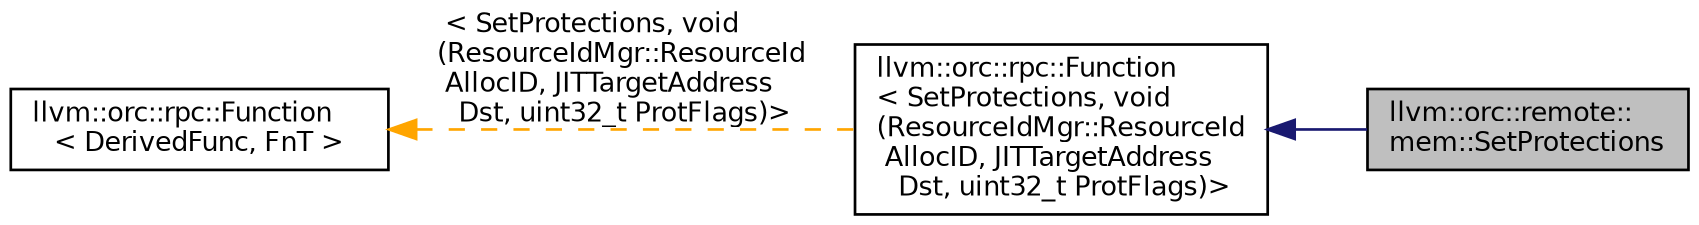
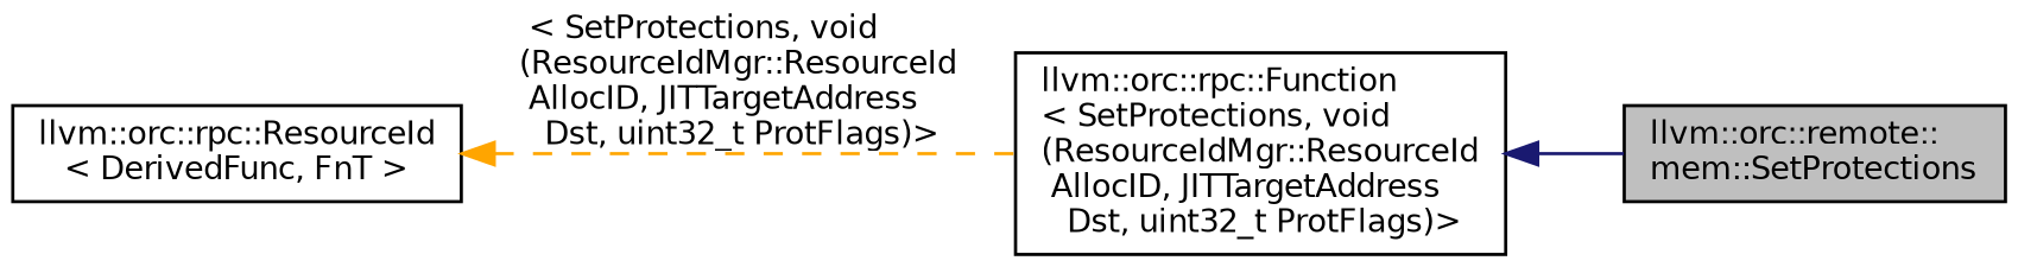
  digraph {
    rankdir=LR
    node [color=black fontname=Helvetica fontsize=10 shape=box]
    edge [dir=back fontname=Helvetica fontsize=10 labelfontname=Helvetica labelfontsize=10]
    n1 [fillcolor=grey75 fontcolor=black height=0.2 label="llvm::orc::remote::\lmem::SetProtections" style=filled width=0.4]
    n2 [height=0.2 label="llvm::orc::rpc::Function\l\< SetProtections, void\l(ResourceIdMgr::ResourceId\l AllocID, JITTargetAddress\l Dst, uint32_t ProtFlags)\>" width=0.4]
-   n3 [height=0.2 label="llvm::orc::rpc::Function\l\< DerivedFunc, FnT \>" width=0.4]
+   n3 [height=0.2 label="llvm::orc::rpc::ResourceId\l\< DerivedFunc, FnT \>" width=0.4]
    n2 -> n1 [color=midnightblue style=solid]
    n3 -> n2 [color=orange label=" \< SetProtections, void\l(ResourceIdMgr::ResourceId\l AllocID, JITTargetAddress\l Dst, uint32_t ProtFlags)\>" style=dashed]
  }
